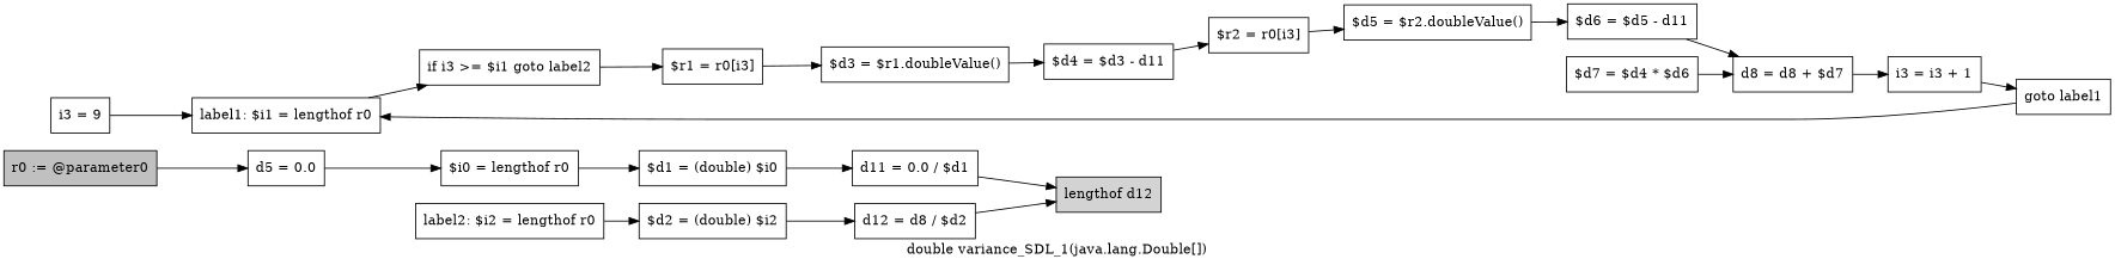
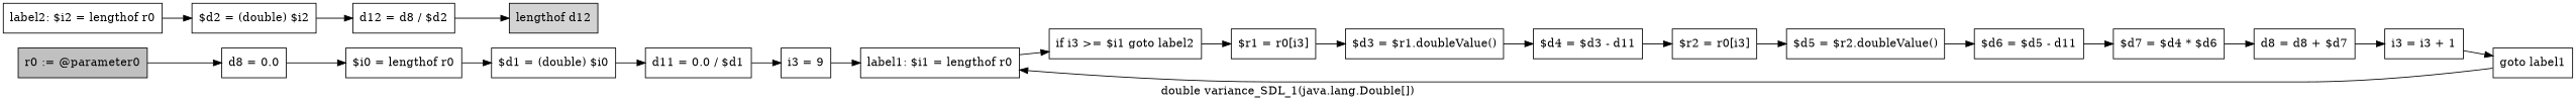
  digraph {
    label="double variance_SDL_1(java.lang.Double[])"
    rankdir=LR
    node [shape=box]
    n1 [fillcolor=gray label="r0 := @parameter0" style=filled]
-   n2 [label="d5 = 0.0"]
+   n2 [label="d8 = 0.0"]
    n3 [label="$i0 = lengthof r0"]
    n4 [label="$d1 = (double) $i0"]
    n5 [label="d11 = 0.0 / $d1"]
    n6 [label="i3 = 9"]
    n7 [label="label1: $i1 = lengthof r0"]
    n8 [label="if i3 >= $i1 goto label2"]
    n9 [label="$r1 = r0[i3]"]
    n10 [label="$d3 = $r1.doubleValue()"]
    n11 [label="label2: $i2 = lengthof r0"]
    n12 [label="$d2 = (double) $i2"]
    n13 [label="$d4 = $d3 - d11"]
    n14 [label="d12 = d8 / $d2"]
    n15 [label="$r2 = r0[i3]"]
    n16 [label="$d5 = $r2.doubleValue()"]
    n17 [label="$d6 = $d5 - d11"]
    n18 [label="$d7 = $d4 * $d6"]
    n19 [label="d8 = d8 + $d7"]
    n20 [label="i3 = i3 + 1"]
    n21 [label="goto label1"]
    n22 [fillcolor=lightgray label="lengthof d12" style=filled]
    n1 -> n2
    n2 -> n3
    n3 -> n4
    n4 -> n5
-   n5 -> n22
+   n5 -> n6
    n6 -> n7
    n7 -> n8
    n8 -> n9
    n9 -> n10
    n10 -> n13
    n11 -> n12
    n12 -> n14
    n13 -> n15
    n14 -> n22
    n15 -> n16
    n16 -> n17
-   n17 -> n19
+   n17 -> n18
    n18 -> n19
    n19 -> n20
    n20 -> n21
    n21 -> n7
  }
